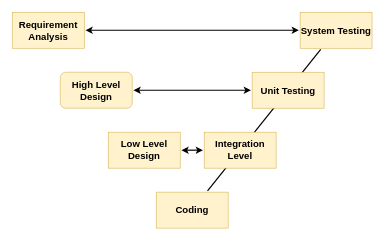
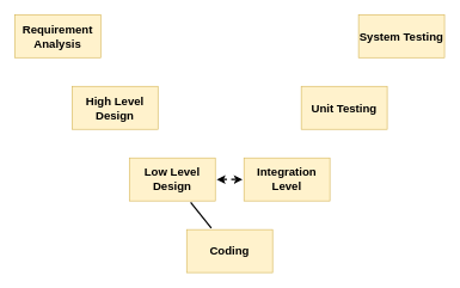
  <mxCell id="0" />
  <mxCell id="1" parent="0" />
  <mxCell id="2" value="&lt;div style=&quot;font-size: 16px;&quot;&gt;Requirement&lt;/div&gt;&lt;div style=&quot;font-size: 16px;&quot;&gt;Analysis&lt;br style=&quot;font-size: 16px;&quot;&gt;&lt;/div&gt;" style="rounded=0;whiteSpace=wrap;html=1;fillColor=#fff2cc;strokeColor=#d6b656;fontSize=16;fontStyle=1" vertex="1" parent="1"><mxGeometry x="20" y="20" width="120" height="60" as="geometry" /></mxCell>
  <mxCell id="3" value="Coding" style="rounded=0;whiteSpace=wrap;html=1;fillColor=#fff2cc;strokeColor=#d6b656;fontSize=16;fontStyle=1" vertex="1" parent="1"><mxGeometry x="260" y="320" width="120" height="60" as="geometry" /></mxCell>
  <mxCell id="4" value="System Testing" style="rounded=0;whiteSpace=wrap;html=1;fillColor=#fff2cc;strokeColor=#d6b656;fontSize=16;fontStyle=1" vertex="1" parent="1"><mxGeometry x="500" y="20" width="120" height="60" as="geometry" /></mxCell>
- <mxCell id="5" value="" style="endArrow=classic;startArrow=classic;html=1;rounded=0;fontSize=16;strokeWidth=2;targetPerimeterSpacing=2;sourcePerimeterSpacing=2;" edge="1" parent="1" source="10" target="12"><mxGeometry width="50" height="50" relative="1" as="geometry"><mxPoint x="250" y="300" as="sourcePoint" /><mxPoint x="300" y="250" as="targetPoint" /></mxGeometry></mxCell>
- <mxCell id="6" value="" style="endArrow=classic;startArrow=classic;html=1;rounded=0;fontSize=16;strokeWidth=2;targetPerimeterSpacing=2;sourcePerimeterSpacing=2;" edge="1" parent="1" source="9" target="11"><mxGeometry width="50" height="50" relative="1" as="geometry"><mxPoint x="250" y="300" as="sourcePoint" /><mxPoint x="300" y="250" as="targetPoint" /></mxGeometry></mxCell>
- <mxCell id="7" value="" style="endArrow=classic;startArrow=classic;html=1;rounded=0;fontSize=16;strokeWidth=2;targetPerimeterSpacing=2;sourcePerimeterSpacing=2;" edge="1" parent="1" source="2" target="4"><mxGeometry width="50" height="50" relative="1" as="geometry"><mxPoint x="250" y="300" as="sourcePoint" /><mxPoint x="300" y="250" as="targetPoint" /></mxGeometry></mxCell>
- <mxCell id="8" value="" style="endArrow=none;html=1;rounded=0;fontSize=16;sourcePerimeterSpacing=2;targetPerimeterSpacing=2;strokeWidth=2;" edge="1" parent="1" source="3" target="4"><mxGeometry width="50" height="50" relative="1" as="geometry"><mxPoint x="250" y="300" as="sourcePoint" /><mxPoint x="300" y="250" as="targetPoint" /></mxGeometry></mxCell>
- <mxCell id="9" value="&lt;div style=&quot;font-size: 16px;&quot;&gt;High Level&lt;/div&gt;&lt;div style=&quot;font-size: 16px;&quot;&gt;Design&lt;br style=&quot;font-size: 16px;&quot;&gt;&lt;/div&gt;" style="whiteSpace=wrap;html=1;fillColor=#fff2cc;strokeColor=#d6b656;fontSize=16;fontStyle=1;rounded=1;" vertex="1" parent="1"><mxGeometry x="100" y="120" width="120" height="60" as="geometry" /></mxCell>
+ <mxCell id="5" value="" style="endArrow=classic;startArrow=classic;html=1;rounded=0;fontSize=16;strokeWidth=2;targetPerimeterSpacing=2;sourcePerimeterSpacing=2;dashed=1;" edge="1" parent="1" source="10" target="12"><mxGeometry width="50" height="50" relative="1" as="geometry"><mxPoint x="250" y="300" as="sourcePoint" /><mxPoint x="300" y="250" as="targetPoint" /></mxGeometry></mxCell>
+ <mxCell id="8" value="" style="endArrow=none;html=1;rounded=0;fontSize=16;sourcePerimeterSpacing=2;targetPerimeterSpacing=2;strokeWidth=2;" edge="1" parent="1" source="3" target="10"><mxGeometry width="50" height="50" relative="1" as="geometry"><mxPoint x="250" y="300" as="sourcePoint" /><mxPoint x="300" y="250" as="targetPoint" /></mxGeometry></mxCell>
+ <mxCell id="9" value="&lt;div style=&quot;font-size: 16px;&quot;&gt;High Level&lt;/div&gt;&lt;div style=&quot;font-size: 16px;&quot;&gt;Design&lt;br style=&quot;font-size: 16px;&quot;&gt;&lt;/div&gt;" style="rounded=0;whiteSpace=wrap;html=1;fillColor=#fff2cc;strokeColor=#d6b656;fontSize=16;fontStyle=1" vertex="1" parent="1"><mxGeometry x="100" y="120" width="120" height="60" as="geometry" /></mxCell>
  <mxCell id="10" value="&lt;div style=&quot;font-size: 16px;&quot;&gt;Low Level&lt;/div&gt;&lt;div style=&quot;font-size: 16px;&quot;&gt;Design&lt;br style=&quot;font-size: 16px;&quot;&gt;&lt;/div&gt;" style="rounded=0;whiteSpace=wrap;html=1;fillColor=#fff2cc;strokeColor=#d6b656;fontSize=16;fontStyle=1" vertex="1" parent="1"><mxGeometry x="180" y="220" width="120" height="60" as="geometry" /></mxCell>
  <mxCell id="11" value="Unit Testing" style="rounded=0;whiteSpace=wrap;html=1;fillColor=#fff2cc;strokeColor=#d6b656;fontSize=16;fontStyle=1" vertex="1" parent="1"><mxGeometry x="420" y="120" width="120" height="60" as="geometry" /></mxCell>
  <mxCell id="12" value="Integration Level" style="rounded=0;whiteSpace=wrap;html=1;fillColor=#fff2cc;strokeColor=#d6b656;fontSize=16;fontStyle=1" vertex="1" parent="1"><mxGeometry x="340" y="220" width="120" height="60" as="geometry" /></mxCell>
